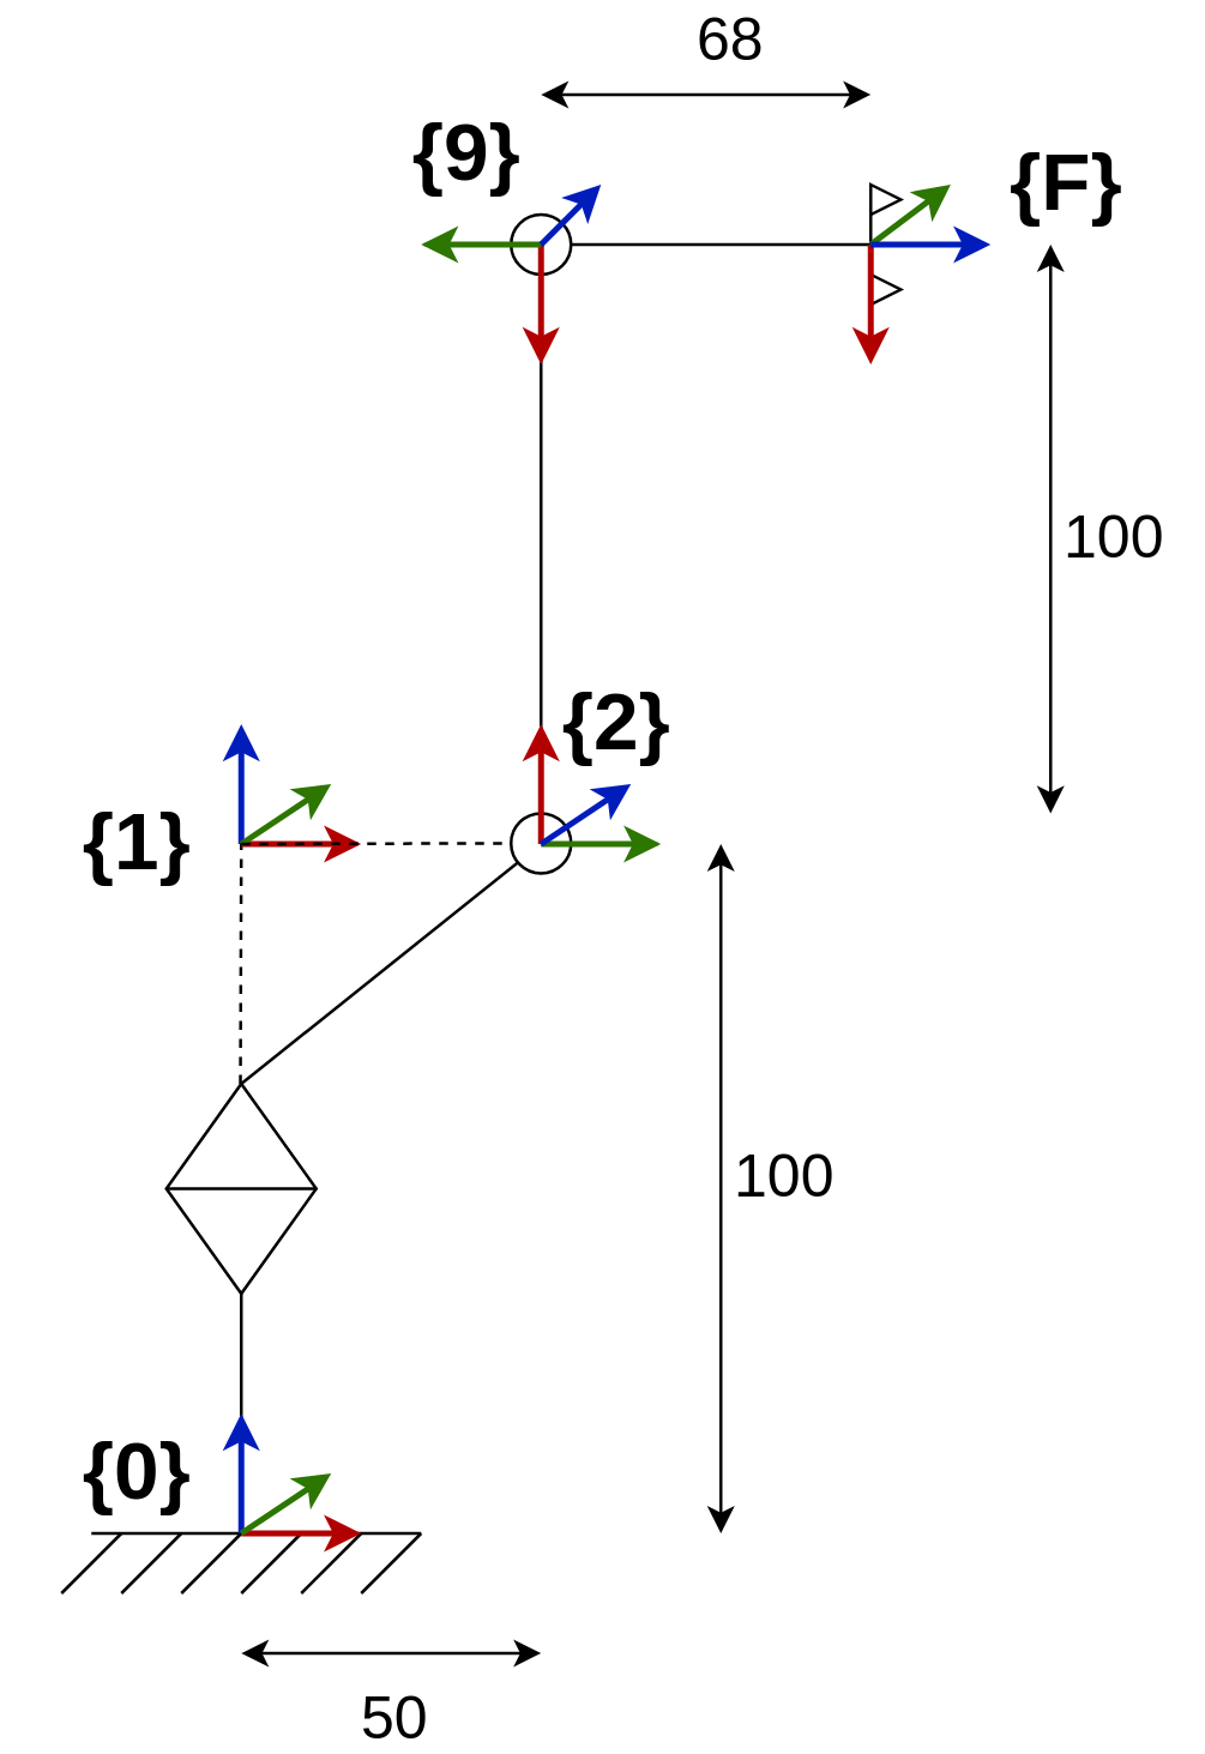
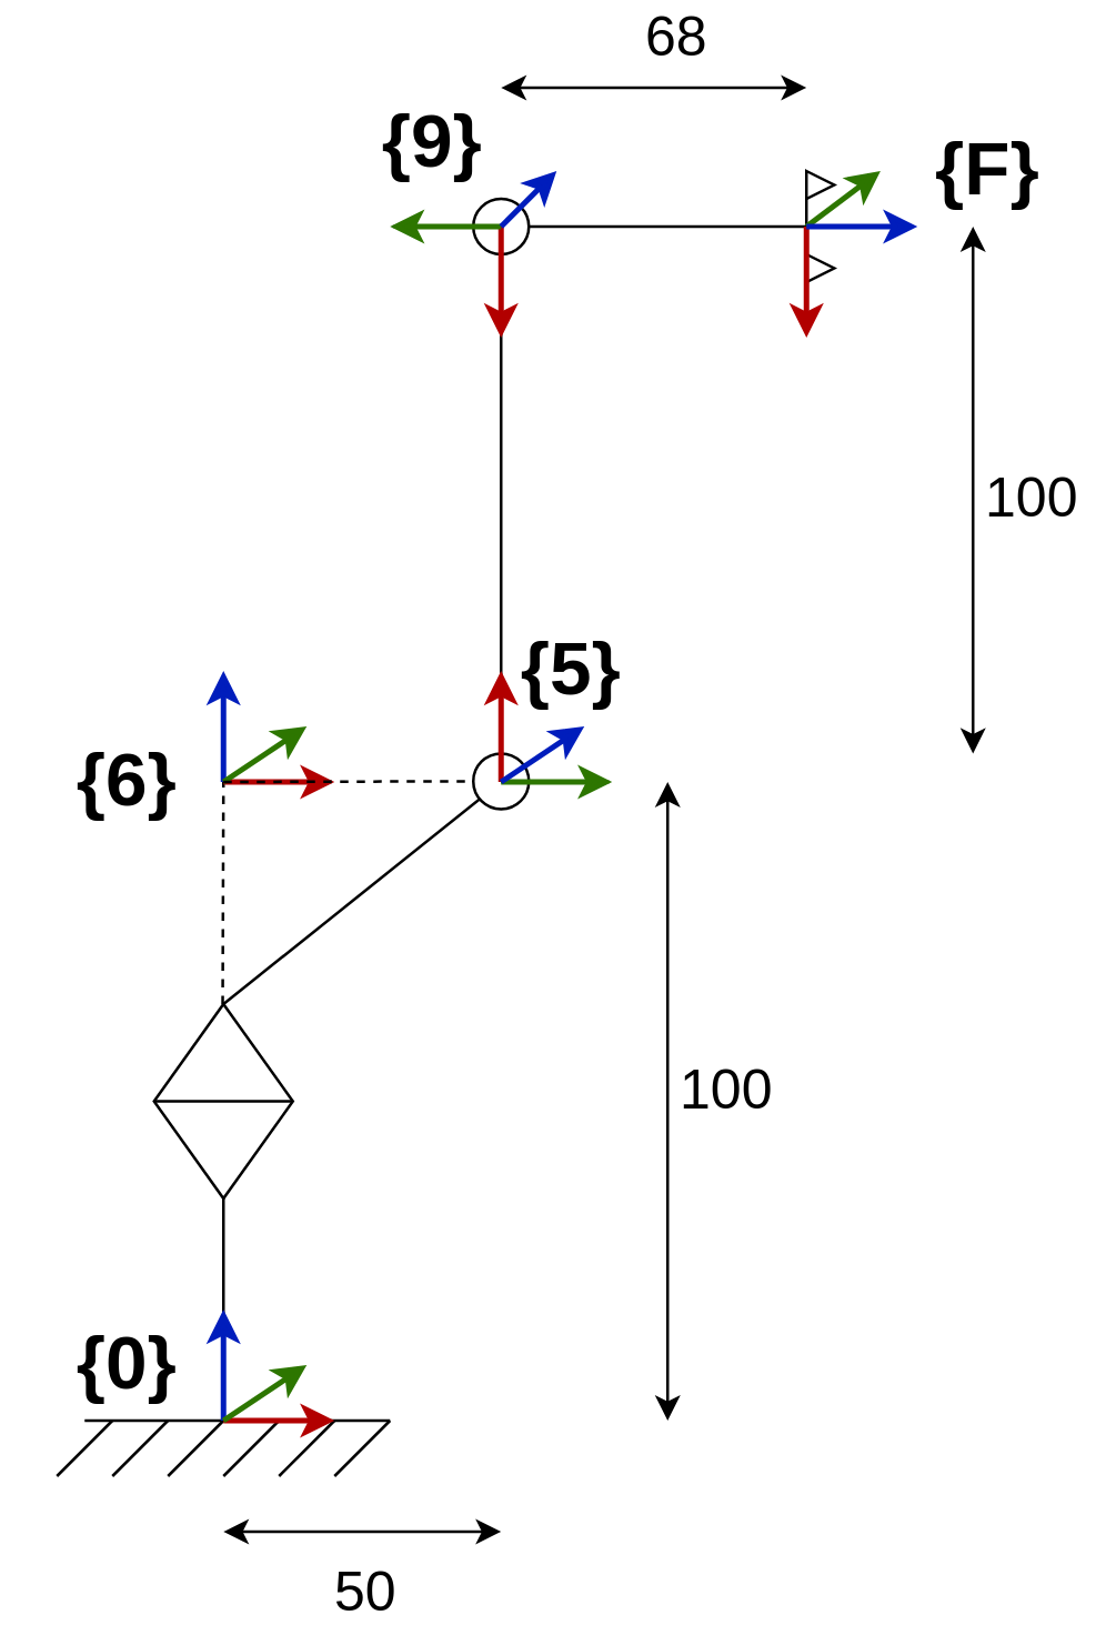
  <mxCell id="0" />
  <mxCell id="1" parent="0" />
  <mxCell id="2" value="" style="endArrow=none;html=1;" edge="1" parent="1"><mxGeometry width="50" height="50" relative="1" as="geometry"><mxPoint x="40" y="520" as="sourcePoint" /><mxPoint x="60" y="500" as="targetPoint" /></mxGeometry></mxCell>
  <mxCell id="3" value="" style="endArrow=none;html=1;" edge="1" parent="1"><mxGeometry width="50" height="50" relative="1" as="geometry"><mxPoint x="20" y="520" as="sourcePoint" /><mxPoint x="40" y="500" as="targetPoint" /></mxGeometry></mxCell>
  <mxCell id="4" value="" style="endArrow=none;html=1;" edge="1" parent="1"><mxGeometry width="50" height="50" relative="1" as="geometry"><mxPoint x="30" y="500" as="sourcePoint" /><mxPoint x="140" y="500" as="targetPoint" /></mxGeometry></mxCell>
  <mxCell id="5" value="" style="endArrow=none;html=1;" edge="1" parent="1"><mxGeometry width="50" height="50" relative="1" as="geometry"><mxPoint x="60" y="520" as="sourcePoint" /><mxPoint x="80" y="500" as="targetPoint" /></mxGeometry></mxCell>
  <mxCell id="6" value="" style="endArrow=none;html=1;" edge="1" parent="1"><mxGeometry width="50" height="50" relative="1" as="geometry"><mxPoint x="80" y="520" as="sourcePoint" /><mxPoint x="100" y="500" as="targetPoint" /></mxGeometry></mxCell>
  <mxCell id="7" value="" style="endArrow=none;html=1;" edge="1" parent="1"><mxGeometry width="50" height="50" relative="1" as="geometry"><mxPoint x="100" y="520" as="sourcePoint" /><mxPoint x="120" y="500" as="targetPoint" /></mxGeometry></mxCell>
  <mxCell id="8" value="" style="endArrow=none;html=1;" edge="1" parent="1"><mxGeometry width="50" height="50" relative="1" as="geometry"><mxPoint x="120" y="520" as="sourcePoint" /><mxPoint x="140" y="500" as="targetPoint" /></mxGeometry></mxCell>
  <mxCell id="9" value="" style="endArrow=none;html=1;" edge="1" parent="1"><mxGeometry width="50" height="50" relative="1" as="geometry"><mxPoint x="80" y="500" as="sourcePoint" /><mxPoint x="80" y="420" as="targetPoint" /></mxGeometry></mxCell>
  <mxCell id="10" value="" style="strokeWidth=1;html=1;shape=mxgraph.flowchart.decision;whiteSpace=wrap;" vertex="1" parent="1"><mxGeometry x="55" y="350" width="50" height="70" as="geometry" /></mxCell>
  <mxCell id="11" value="" style="endArrow=none;html=1;exitX=0;exitY=0.5;exitDx=0;exitDy=0;exitPerimeter=0;entryX=1;entryY=0.5;entryDx=0;entryDy=0;entryPerimeter=0;" edge="1" parent="1" source="10" target="10"><mxGeometry width="50" height="50" relative="1" as="geometry"><mxPoint x="120" y="420" as="sourcePoint" /><mxPoint x="170" y="370" as="targetPoint" /></mxGeometry></mxCell>
  <mxCell id="12" value="" style="endArrow=none;dashed=1;html=1;" edge="1" parent="1"><mxGeometry width="50" height="50" relative="1" as="geometry"><mxPoint x="79.71" y="350" as="sourcePoint" /><mxPoint x="80" y="270" as="targetPoint" /></mxGeometry></mxCell>
  <mxCell id="13" value="" style="endArrow=none;dashed=1;html=1;" edge="1" parent="1"><mxGeometry width="50" height="50" relative="1" as="geometry"><mxPoint x="80" y="270" as="sourcePoint" /><mxPoint x="120" y="270" as="targetPoint" /><Array as="points"><mxPoint x="100" y="270" /></Array></mxGeometry></mxCell>
  <mxCell id="14" value="" style="endArrow=none;html=1;exitX=0.5;exitY=0;exitDx=0;exitDy=0;exitPerimeter=0;" edge="1" parent="1" source="10"><mxGeometry width="50" height="50" relative="1" as="geometry"><mxPoint x="110" y="330" as="sourcePoint" /><mxPoint x="180" y="270" as="targetPoint" /></mxGeometry></mxCell>
  <mxCell id="15" value="" style="ellipse;whiteSpace=wrap;html=1;aspect=fixed;strokeWidth=1;" vertex="1" parent="1"><mxGeometry x="170" y="259.76" width="20" height="20" as="geometry" /></mxCell>
  <mxCell id="16" value="" style="endArrow=none;html=1;exitX=0.5;exitY=0;exitDx=0;exitDy=0;entryX=0.5;entryY=1;entryDx=0;entryDy=0;" edge="1" parent="1" source="15" target="17"><mxGeometry width="50" height="50" relative="1" as="geometry"><mxPoint x="160" y="310" as="sourcePoint" /><mxPoint x="120" y="130" as="targetPoint" /></mxGeometry></mxCell>
  <mxCell id="17" value="" style="ellipse;whiteSpace=wrap;html=1;aspect=fixed;strokeWidth=1;" vertex="1" parent="1"><mxGeometry x="170" y="60" width="20" height="20" as="geometry" /></mxCell>
  <mxCell id="18" value="" style="endArrow=none;html=1;exitX=1;exitY=0.5;exitDx=0;exitDy=0;" edge="1" parent="1" source="17"><mxGeometry width="50" height="50" relative="1" as="geometry"><mxPoint x="150" y="100" as="sourcePoint" /><mxPoint x="290" y="70" as="targetPoint" /></mxGeometry></mxCell>
  <mxCell id="19" value="" style="endArrow=none;html=1;" edge="1" parent="1"><mxGeometry width="50" height="50" relative="1" as="geometry"><mxPoint x="290" y="90" as="sourcePoint" /><mxPoint x="290" y="50" as="targetPoint" /></mxGeometry></mxCell>
  <mxCell id="20" value="" style="triangle;whiteSpace=wrap;html=1;strokeWidth=1;" vertex="1" parent="1"><mxGeometry x="290" y="50" width="10" height="10" as="geometry" /></mxCell>
  <mxCell id="21" value="" style="triangle;whiteSpace=wrap;html=1;strokeWidth=1;" vertex="1" parent="1"><mxGeometry x="290" y="80" width="10" height="10" as="geometry" /></mxCell>
  <mxCell id="22" value="" style="endArrow=classic;html=1;fillColor=#0050ef;strokeColor=#001DBC;strokeWidth=2;" edge="1" parent="1"><mxGeometry width="50" height="50" relative="1" as="geometry"><mxPoint x="80" y="500" as="sourcePoint" /><mxPoint x="80" y="460" as="targetPoint" /></mxGeometry></mxCell>
  <mxCell id="23" value="" style="endArrow=classic;html=1;fillColor=#e51400;strokeColor=#B20000;strokeWidth=2;" edge="1" parent="1"><mxGeometry width="50" height="50" relative="1" as="geometry"><mxPoint x="80" y="500" as="sourcePoint" /><mxPoint x="120" y="500" as="targetPoint" /></mxGeometry></mxCell>
  <mxCell id="24" value="" style="endArrow=classic;html=1;fillColor=#60a917;strokeColor=#2D7600;strokeWidth=2;" edge="1" parent="1"><mxGeometry width="50" height="50" relative="1" as="geometry"><mxPoint x="80" y="500" as="sourcePoint" /><mxPoint x="110" y="480" as="targetPoint" /></mxGeometry></mxCell>
  <mxCell id="25" value="" style="endArrow=classic;html=1;fillColor=#0050ef;strokeColor=#001DBC;strokeWidth=2;" edge="1" parent="1"><mxGeometry width="50" height="50" relative="1" as="geometry"><mxPoint x="80" y="270" as="sourcePoint" /><mxPoint x="80" y="230" as="targetPoint" /></mxGeometry></mxCell>
  <mxCell id="26" value="" style="endArrow=classic;html=1;fillColor=#e51400;strokeColor=#B20000;strokeWidth=2;" edge="1" parent="1"><mxGeometry width="50" height="50" relative="1" as="geometry"><mxPoint x="80" y="270" as="sourcePoint" /><mxPoint x="120" y="270" as="targetPoint" /></mxGeometry></mxCell>
  <mxCell id="27" value="" style="endArrow=classic;html=1;fillColor=#60a917;strokeColor=#2D7600;strokeWidth=2;" edge="1" parent="1"><mxGeometry width="50" height="50" relative="1" as="geometry"><mxPoint x="80" y="270" as="sourcePoint" /><mxPoint x="110" y="250" as="targetPoint" /></mxGeometry></mxCell>
  <mxCell id="28" value="" style="endArrow=none;dashed=1;html=1;strokeWidth=1;entryX=0;entryY=0.5;entryDx=0;entryDy=0;" edge="1" parent="1" target="15"><mxGeometry width="50" height="50" relative="1" as="geometry"><mxPoint x="80" y="270" as="sourcePoint" /><mxPoint x="40" as="targetPoint" y="260" /></mxGeometry></mxCell>
  <mxCell id="29" value="" style="endArrow=none;dashed=1;html=1;" edge="1" parent="1"><mxGeometry width="50" height="50" relative="1" as="geometry"><mxPoint x="180" y="270" as="sourcePoint" /><mxPoint x="220" y="270" as="targetPoint" /><Array as="points"><mxPoint x="200" y="270" /></Array></mxGeometry></mxCell>
  <mxCell id="30" value="" style="endArrow=classic;html=1;fillColor=#e51400;strokeColor=#B20000;strokeWidth=2;" edge="1" parent="1"><mxGeometry width="50" height="50" relative="1" as="geometry"><mxPoint x="180" y="270" as="sourcePoint" /><mxPoint x="180" y="230" as="targetPoint" /></mxGeometry></mxCell>
  <mxCell id="31" value="" style="endArrow=classic;html=1;fillColor=#60a917;strokeColor=#2D7600;strokeWidth=2;" edge="1" parent="1"><mxGeometry width="50" height="50" relative="1" as="geometry"><mxPoint x="180" y="270" as="sourcePoint" /><mxPoint x="220" y="270" as="targetPoint" /></mxGeometry></mxCell>
  <mxCell id="32" value="" style="endArrow=classic;html=1;fillColor=#0050ef;strokeColor=#001DBC;strokeWidth=2;" edge="1" parent="1"><mxGeometry width="50" height="50" relative="1" as="geometry"><mxPoint x="180" y="270" as="sourcePoint" /><mxPoint x="210" y="250" as="targetPoint" /></mxGeometry></mxCell>
  <mxCell id="33" value="" style="group;direction=west;rotation=-180;" vertex="1" connectable="0" parent="1"><mxGeometry x="140" y="70" width="60" height="40" as="geometry" /></mxCell>
  <mxCell id="34" value="" style="group" vertex="1" connectable="0" parent="33"><mxGeometry y="-20" width="60" height="60" as="geometry" /></mxCell>
  <mxCell id="35" value="" style="endArrow=none;dashed=1;html=1;" edge="1" parent="34"><mxGeometry width="50" height="50" relative="1" as="geometry"><mxPoint x="40" y="20" as="sourcePoint" /><mxPoint y="20" as="targetPoint" /><Array as="points"><mxPoint x="20" y="20" /></Array></mxGeometry></mxCell>
  <mxCell id="36" value="" style="endArrow=classic;html=1;fillColor=#e51400;strokeColor=#B20000;strokeWidth=2;" edge="1" parent="34"><mxGeometry width="50" height="50" relative="1" as="geometry"><mxPoint x="40" y="20" as="sourcePoint" /><mxPoint x="40" y="60" as="targetPoint" /></mxGeometry></mxCell>
  <mxCell id="37" value="" style="endArrow=classic;html=1;fillColor=#60a917;strokeColor=#2D7600;strokeWidth=2;" edge="1" parent="34"><mxGeometry width="50" height="50" relative="1" as="geometry"><mxPoint x="40" y="20" as="sourcePoint" /><mxPoint y="20" as="targetPoint" /></mxGeometry></mxCell>
  <mxCell id="38" value="" style="endArrow=classic;html=1;fillColor=#0050ef;strokeColor=#001DBC;strokeWidth=2;" edge="1" parent="34"><mxGeometry width="50" height="50" relative="1" as="geometry"><mxPoint x="40" y="20" as="sourcePoint" /><mxPoint x="60" as="targetPoint" /></mxGeometry></mxCell>
  <mxCell id="39" value="" style="endArrow=classic;html=1;fillColor=#e51400;strokeColor=#B20000;strokeWidth=2;" edge="1" parent="1"><mxGeometry width="50" height="50" relative="1" as="geometry"><mxPoint x="290" y="70" as="sourcePoint" /><mxPoint x="290" y="110" as="targetPoint" /></mxGeometry></mxCell>
  <mxCell id="40" value="" style="endArrow=classic;html=1;fillColor=#60a917;strokeColor=#2D7600;strokeWidth=2;" edge="1" parent="1"><mxGeometry width="50" height="50" relative="1" as="geometry"><mxPoint x="290" y="70" as="sourcePoint" /><mxPoint x="316.67" y="50" as="targetPoint" /></mxGeometry></mxCell>
  <mxCell id="41" value="" style="endArrow=classic;html=1;fillColor=#0050ef;strokeColor=#001DBC;strokeWidth=2;" edge="1" parent="1"><mxGeometry width="50" height="50" relative="1" as="geometry"><mxPoint x="290" y="70" as="sourcePoint" /><mxPoint x="330" y="70" as="targetPoint" /></mxGeometry></mxCell>
  <mxCell id="42" value="&lt;b&gt;&lt;font style=&quot;font-size: 27px&quot;&gt;{0}&lt;/font&gt;&lt;/b&gt;" style="text;html=1;align=center;verticalAlign=middle;resizable=0;points=[];autosize=1;" vertex="1" parent="1"><mxGeometry x="20" y="470" width="50" height="20" as="geometry" /></mxCell>
- <mxCell id="43" value="&lt;b&gt;&lt;font style=&quot;font-size: 27px&quot;&gt;{1}&lt;/font&gt;&lt;/b&gt;" style="text;html=1;align=center;verticalAlign=middle;resizable=0;points=[];autosize=1;" vertex="1" parent="1"><mxGeometry x="20" y="259.76" width="50" height="20" as="geometry" /></mxCell>
- <mxCell id="44" value="&lt;b&gt;&lt;font style=&quot;font-size: 27px&quot;&gt;{2}&lt;/font&gt;&lt;/b&gt;" style="text;html=1;align=center;verticalAlign=middle;resizable=0;points=[];autosize=1;" vertex="1" parent="1"><mxGeometry x="180" y="220" width="50" height="20" as="geometry" /></mxCell>
+ <mxCell id="43" value="&lt;b&gt;&lt;font style=&quot;font-size: 27px&quot;&gt;{6}&lt;/font&gt;&lt;/b&gt;" style="text;html=1;align=center;verticalAlign=middle;resizable=0;points=[];autosize=1;" vertex="1" parent="1"><mxGeometry x="20" y="259.76" width="50" height="20" as="geometry" /></mxCell>
+ <mxCell id="44" value="&lt;b&gt;&lt;font style=&quot;font-size: 27px&quot;&gt;{5}&lt;/font&gt;&lt;/b&gt;" style="text;html=1;align=center;verticalAlign=middle;resizable=0;points=[];autosize=1;" vertex="1" parent="1"><mxGeometry x="180" y="220" width="50" height="20" as="geometry" /></mxCell>
  <mxCell id="45" value="&lt;b&gt;&lt;font style=&quot;font-size: 27px&quot;&gt;{9}&lt;/font&gt;&lt;/b&gt;" style="text;html=1;align=center;verticalAlign=middle;resizable=0;points=[];autosize=1;" vertex="1" parent="1"><mxGeometry x="130" y="30" width="50" height="20" as="geometry" /></mxCell>
  <mxCell id="46" value="&lt;b&gt;&lt;font style=&quot;font-size: 27px&quot;&gt;{F}&lt;/font&gt;&lt;/b&gt;" style="text;html=1;align=center;verticalAlign=middle;resizable=0;points=[];autosize=1;" vertex="1" parent="1"><mxGeometry x="330" y="40" width="50" height="20" as="geometry" /></mxCell>
  <mxCell id="47" value="" style="endArrow=classic;startArrow=classic;html=1;strokeWidth=1;" edge="1" parent="1"><mxGeometry width="50" height="50" relative="1" as="geometry"><mxPoint x="80" y="540" as="sourcePoint" /><mxPoint x="180" y="540" as="targetPoint" /></mxGeometry></mxCell>
  <mxCell id="48" value="&lt;font style=&quot;font-size: 20px&quot;&gt;50&lt;/font&gt;" style="text;html=1;align=center;verticalAlign=middle;resizable=0;points=[];labelBackgroundColor=#ffffff;" vertex="1" connectable="0" parent="47"><mxGeometry x="0.412" y="-2" relative="1" as="geometry"><mxPoint x="-20.59" y="18" as="offset" /></mxGeometry></mxCell>
  <mxCell id="49" value="" style="endArrow=classic;startArrow=classic;html=1;strokeWidth=1;" edge="1" parent="1"><mxGeometry width="50" height="50" relative="1" as="geometry"><mxPoint x="240" y="500" as="sourcePoint" /><mxPoint x="240" y="270" as="targetPoint" /></mxGeometry></mxCell>
  <mxCell id="50" value="&lt;font style=&quot;font-size: 20px&quot;&gt;100&lt;/font&gt;" style="text;html=1;align=center;verticalAlign=middle;resizable=0;points=[];labelBackgroundColor=#ffffff;" vertex="1" connectable="0" parent="49"><mxGeometry x="0.327" y="-1" relative="1" as="geometry"><mxPoint x="19" y="32.94" as="offset" /></mxGeometry></mxCell>
  <mxCell id="51" value="" style="endArrow=classic;startArrow=classic;html=1;strokeWidth=1;" edge="1" parent="1"><mxGeometry width="50" height="50" relative="1" as="geometry"><mxPoint x="180" y="20" as="sourcePoint" /><mxPoint x="290" y="20" as="targetPoint" /></mxGeometry></mxCell>
  <mxCell id="52" value="&lt;font style=&quot;font-size: 20px&quot;&gt;68&lt;/font&gt;" style="text;html=1;align=center;verticalAlign=middle;resizable=0;points=[];labelBackgroundColor=#ffffff;" vertex="1" connectable="0" parent="51"><mxGeometry x="-0.279" y="-3" relative="1" as="geometry"><mxPoint x="22.35" y="-23" as="offset" /></mxGeometry></mxCell>
  <mxCell id="53" value="" style="endArrow=classic;startArrow=classic;html=1;strokeWidth=1;" edge="1" parent="1"><mxGeometry width="50" height="50" relative="1" as="geometry"><mxPoint x="350" y="259.76" as="sourcePoint" /><mxPoint x="350" y="70" as="targetPoint" /></mxGeometry></mxCell>
  <mxCell id="54" value="&lt;font style=&quot;font-size: 20px&quot;&gt;100&lt;/font&gt;" style="text;html=1;align=center;verticalAlign=middle;resizable=0;points=[];labelBackgroundColor=#ffffff;" vertex="1" connectable="0" parent="53"><mxGeometry x="0.327" y="-1" relative="1" as="geometry"><mxPoint x="19" y="32.94" as="offset" /></mxGeometry></mxCell>
